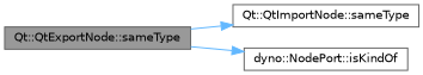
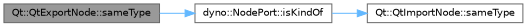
  digraph {
    rankdir=LR
    node [color=grey40 fillcolor=white fontname=Helvetica fontsize=10 shape=box style=filled]
    edge [color=steelblue1 fontname=Helvetica fontsize=10 labelfontname=Helvetica labelfontsize=10 style=solid]
    n1 [color=gray40 fillcolor=grey60 fontcolor=black height=0.2 label="Qt::QtExportNode::sameType" width=0.4]
    n2 [height=0.2 label="Qt::QtImportNode::sameType" width=0.4]
    n3 [height=0.2 label="dyno::NodePort::isKindOf" width=0.4]
-   n1 -> n2
+   n3 -> n2
    n1 -> n3
  }
